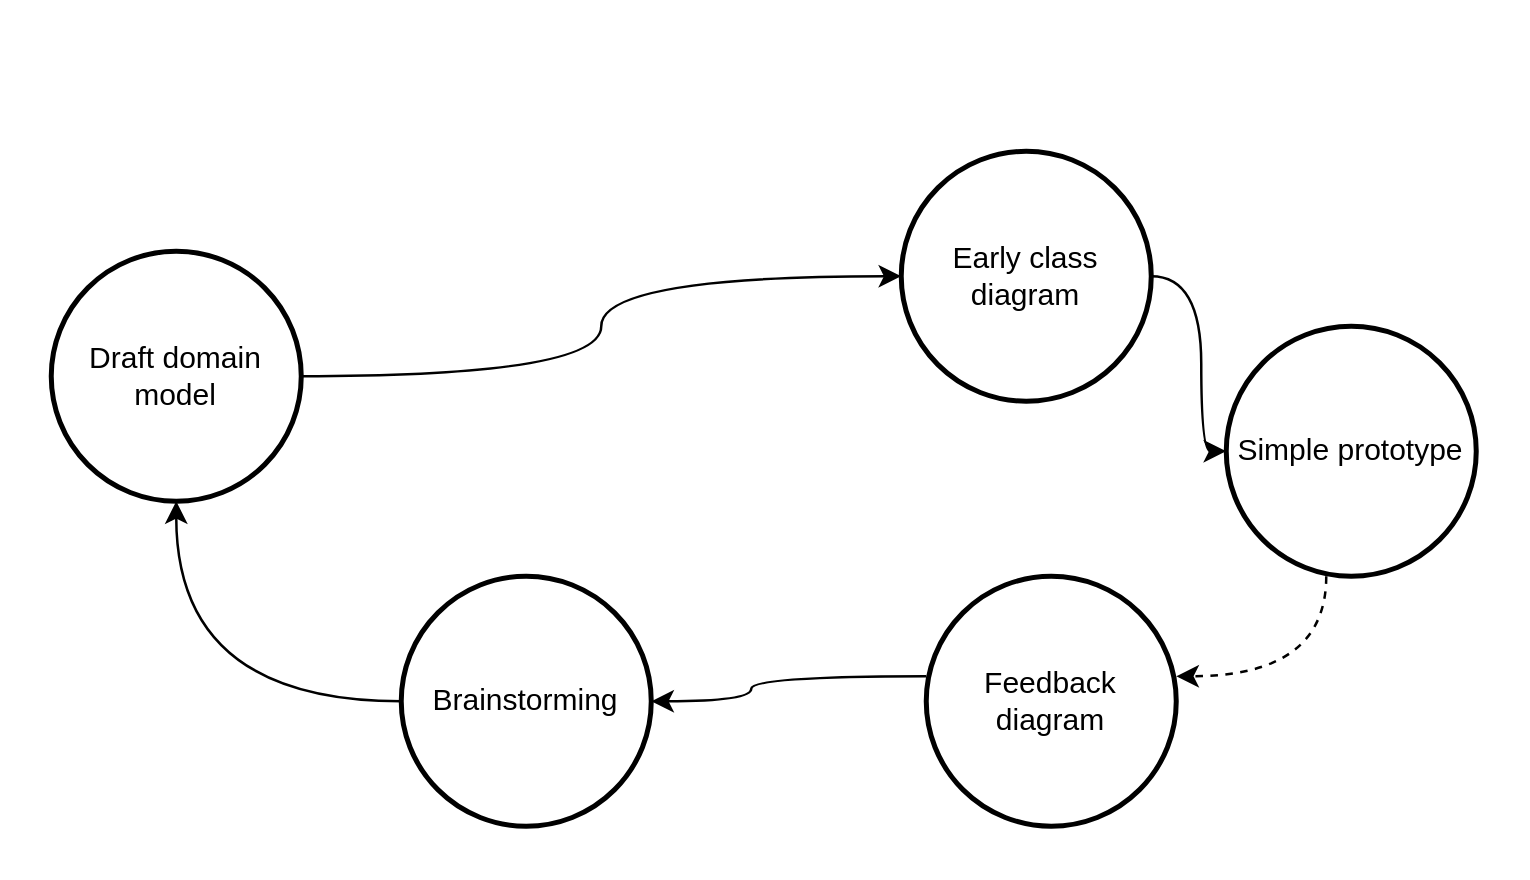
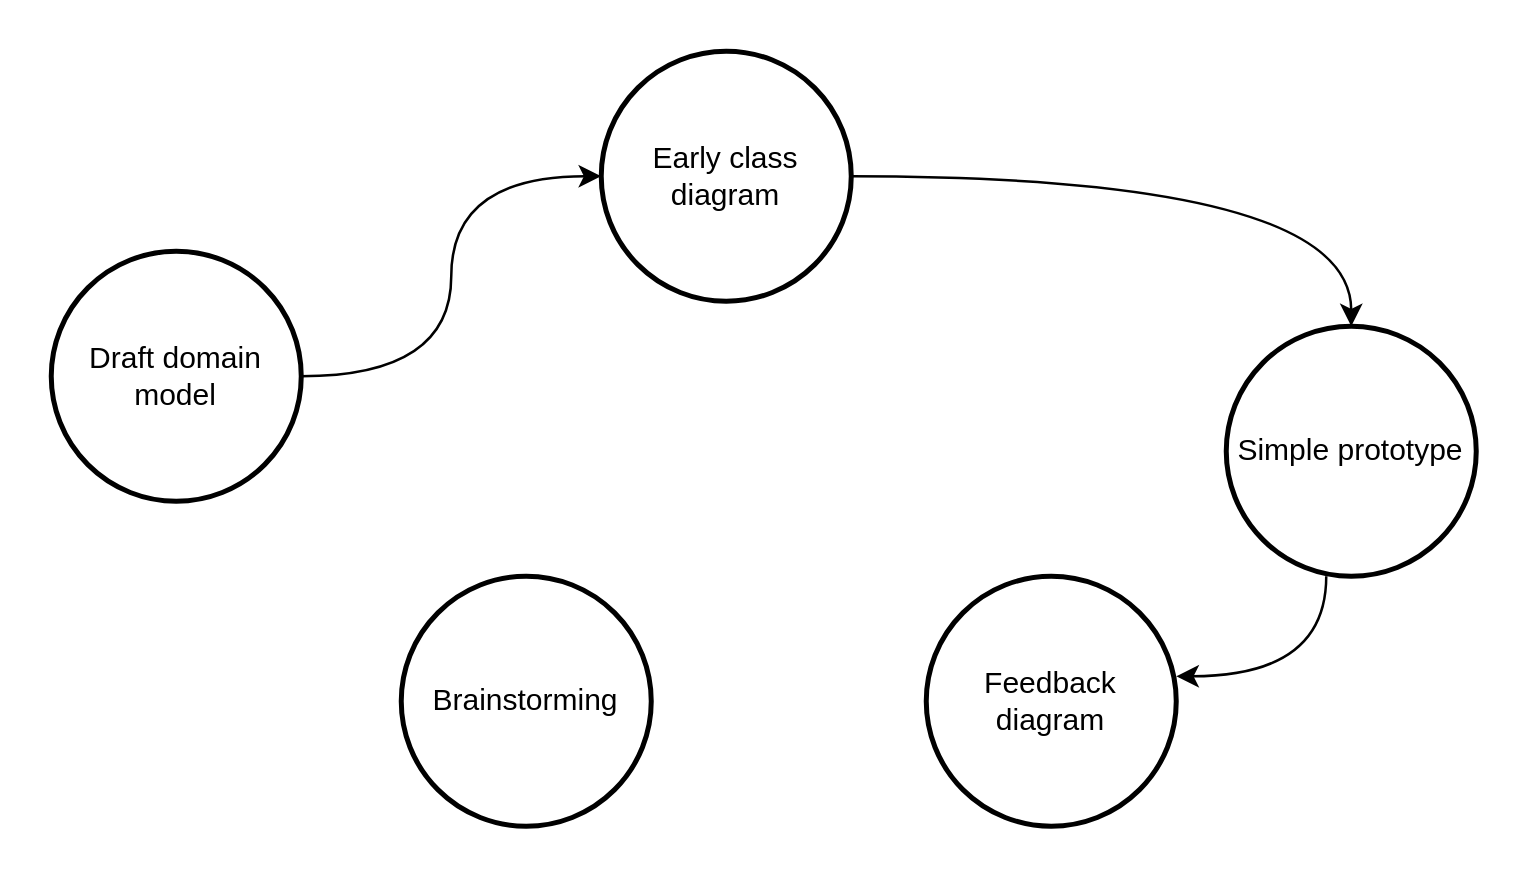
  <mxCell id="0" />
  <mxCell id="1" parent="0" />
  <mxCell id="2" style="edgeStyle=orthogonalEdgeStyle;curved=1;orthogonalLoop=1;jettySize=auto;html=1;exitX=1;exitY=0.5;exitDx=0;exitDy=0;exitPerimeter=0;entryX=0;entryY=0.5;entryDx=0;entryDy=0;entryPerimeter=0;" edge="1" parent="1" source="3" target="5"><mxGeometry relative="1" as="geometry" /></mxCell>
  <mxCell id="3" value="Draft domain model" style="strokeWidth=2;html=1;shape=mxgraph.flowchart.start_2;whiteSpace=wrap;" vertex="1" parent="1"><mxGeometry x="20" y="100" width="100" height="100" as="geometry" /></mxCell>
  <mxCell id="4" value="" style="edgeStyle=orthogonalEdgeStyle;orthogonalLoop=1;jettySize=auto;html=1;curved=1;" edge="1" parent="1" source="5" target="7"><mxGeometry relative="1" as="geometry" /></mxCell>
- <mxCell id="5" value="Early class diagram" style="strokeWidth=2;html=1;shape=mxgraph.flowchart.start_2;whiteSpace=wrap;" vertex="1" parent="1"><mxGeometry x="360" y="60" width="100" height="100" as="geometry" /></mxCell>
- <mxCell id="6" value="" style="edgeStyle=orthogonalEdgeStyle;orthogonalLoop=1;jettySize=auto;html=1;curved=1;dashed=1;" edge="1" parent="1" source="7" target="9"><mxGeometry relative="1" as="geometry"><Array as="points"><mxPoint x="530" y="270" /></Array></mxGeometry></mxCell>
+ <mxCell id="5" value="Early class diagram" style="strokeWidth=2;html=1;shape=mxgraph.flowchart.start_2;whiteSpace=wrap;" vertex="1" parent="1"><mxGeometry x="240" y="20" width="100" height="100" as="geometry" /></mxCell>
+ <mxCell id="6" value="" style="edgeStyle=orthogonalEdgeStyle;orthogonalLoop=1;jettySize=auto;html=1;curved=1;" edge="1" parent="1" source="7" target="9"><mxGeometry relative="1" as="geometry"><Array as="points"><mxPoint x="530" y="270" /></Array></mxGeometry></mxCell>
  <mxCell id="7" value="Simple prototype" style="strokeWidth=2;html=1;shape=mxgraph.flowchart.start_2;whiteSpace=wrap;" vertex="1" parent="1"><mxGeometry x="490" y="130" width="100" height="100" as="geometry" /></mxCell>
- <mxCell id="8" value="" style="edgeStyle=orthogonalEdgeStyle;orthogonalLoop=1;jettySize=auto;html=1;curved=1;" edge="1" parent="1" source="9" target="11"><mxGeometry relative="1" as="geometry"><Array as="points"><mxPoint x="300" y="270" /><mxPoint x="300" y="280" /></Array></mxGeometry></mxCell>
  <mxCell id="9" value="Feedback diagram" style="strokeWidth=2;html=1;shape=mxgraph.flowchart.start_2;whiteSpace=wrap;" vertex="1" parent="1"><mxGeometry x="370" y="230" width="100" height="100" as="geometry" /></mxCell>
- <mxCell id="10" style="edgeStyle=orthogonalEdgeStyle;orthogonalLoop=1;jettySize=auto;html=1;entryX=0.5;entryY=1;entryDx=0;entryDy=0;entryPerimeter=0;curved=1;" edge="1" parent="1" source="11" target="3"><mxGeometry relative="1" as="geometry" /></mxCell>
  <mxCell id="11" value="Brainstorming" style="strokeWidth=2;html=1;shape=mxgraph.flowchart.start_2;whiteSpace=wrap;" vertex="1" parent="1"><mxGeometry x="160" y="230" width="100" height="100" as="geometry" /></mxCell>
